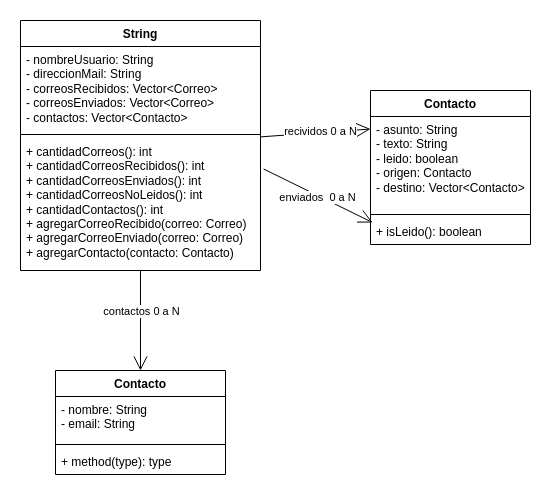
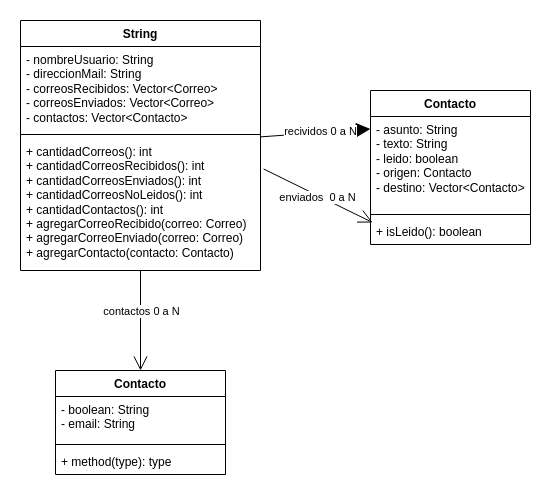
  <mxCell id="0" />
  <mxCell id="1" parent="0" />
  <mxCell id="2" value="Contacto&lt;span style=&quot;color: rgba(0, 0, 0, 0); font-family: monospace; font-size: 0px; font-weight: 400; text-align: start; text-wrap: nowrap;&quot;&gt;%3CmxGraphModel%3E%3Croot%3E%3CmxCell%20id%3D%220%22%2F%3E%3CmxCell%20id%3D%221%22%20parent%3D%220%22%2F%3E%3CmxCell%20id%3D%222%22%20value%3D%22Classname%22%20style%3D%22swimlane%3BfontStyle%3D1%3Balign%3Dcenter%3BverticalAlign%3Dtop%3BchildLayout%3DstackLayout%3Bhorizontal%3D1%3BstartSize%3D26%3BhorizontalStack%3D0%3BresizeParent%3D1%3BresizeParentMax%3D0%3BresizeLast%3D0%3Bcollapsible%3D1%3BmarginBottom%3D0%3BwhiteSpace%3Dwrap%3Bhtml%3D1%3B%22%20vertex%3D%221%22%20parent%3D%221%22%3E%3CmxGeometry%20x%3D%22560%22%20y%3D%2280%22%20width%3D%22160%22%20height%3D%2286%22%20as%3D%22geometry%22%2F%3E%3C%2FmxCell%3E%3CmxCell%20id%3D%223%22%20value%3D%22%2B%20field%3A%20type%22%20style%3D%22text%3BstrokeColor%3Dnone%3BfillColor%3Dnone%3Balign%3Dleft%3BverticalAlign%3Dtop%3BspacingLeft%3D4%3BspacingRight%3D4%3Boverflow%3Dhidden%3Brotatable%3D0%3Bpoints%3D%5B%5B0%2C0.5%5D%2C%5B1%2C0.5%5D%5D%3BportConstraint%3Deastwest%3BwhiteSpace%3Dwrap%3Bhtml%3D1%3B%22%20vertex%3D%221%22%20parent%3D%222%22%3E%3CmxGeometry%20y%3D%2226%22%20width%3D%22160%22%20height%3D%2226%22%20as%3D%22geometry%22%2F%3E%3C%2FmxCell%3E%3CmxCell%20id%3D%224%22%20value%3D%22%22%20style%3D%22line%3BstrokeWidth%3D1%3BfillColor%3Dnone%3Balign%3Dleft%3BverticalAlign%3Dmiddle%3BspacingTop%3D-1%3BspacingLeft%3D3%3BspacingRight%3D3%3Brotatable%3D0%3BlabelPosition%3Dright%3Bpoints%3D%5B%5D%3BportConstraint%3Deastwest%3BstrokeColor%3Dinherit%3B%22%20vertex%3D%221%22%20parent%3D%222%22%3E%3CmxGeometry%20y%3D%2252%22%20width%3D%22160%22%20height%3D%228%22%20as%3D%22geometry%22%2F%3E%3C%2FmxCell%3E%3CmxCell%20id%3D%225%22%20value%3D%22%2B%20method(type)%3A%20type%22%20style%3D%22text%3BstrokeColor%3Dnone%3BfillColor%3Dnone%3Balign%3Dleft%3BverticalAlign%3Dtop%3BspacingLeft%3D4%3BspacingRight%3D4%3Boverflow%3Dhidden%3Brotatable%3D0%3Bpoints%3D%5B%5B0%2C0.5%5D%2C%5B1%2C0.5%5D%5D%3BportConstraint%3Deastwest%3BwhiteSpace%3Dwrap%3Bhtml%3D1%3B%22%20vertex%3D%221%22%20parent%3D%222%22%3E%3CmxGeometry%20y%3D%2260%22%20width%3D%22160%22%20height%3D%2226%22%20as%3D%22geometry%22%2F%3E%3C%2FmxCell%3E%3C%2Froot%3E%3C%2FmxGraphModel%3E&lt;/span&gt;" style="swimlane;fontStyle=1;align=center;verticalAlign=top;childLayout=stackLayout;horizontal=1;startSize=26;horizontalStack=0;resizeParent=1;resizeParentMax=0;resizeLast=0;collapsible=1;marginBottom=0;whiteSpace=wrap;html=1;" parent="1" vertex="1"><mxGeometry x="55" y="370" width="170" height="104" as="geometry" /></mxCell>
- <mxCell id="3" value="- nombre: String&amp;nbsp;&lt;div&gt;- email: String &lt;/div&gt;" style="text;strokeColor=none;fillColor=none;align=left;verticalAlign=top;spacingLeft=4;spacingRight=4;overflow=hidden;rotatable=0;points=[[0,0.5],[1,0.5]];portConstraint=eastwest;whiteSpace=wrap;html=1;" parent="2" vertex="1"><mxGeometry y="26" width="170" height="44" as="geometry" /></mxCell>
+ <mxCell id="3" value="- boolean: String&amp;nbsp;&lt;div&gt;- email: String &lt;/div&gt;" style="text;strokeColor=none;fillColor=none;align=left;verticalAlign=top;spacingLeft=4;spacingRight=4;overflow=hidden;rotatable=0;points=[[0,0.5],[1,0.5]];portConstraint=eastwest;whiteSpace=wrap;html=1;" parent="2" vertex="1"><mxGeometry y="26" width="170" height="44" as="geometry" /></mxCell>
  <mxCell id="4" value="" style="line;strokeWidth=1;fillColor=none;align=left;verticalAlign=middle;spacingTop=-1;spacingLeft=3;spacingRight=3;rotatable=0;labelPosition=right;points=[];portConstraint=eastwest;strokeColor=inherit;" parent="2" vertex="1"><mxGeometry y="70" width="170" height="8" as="geometry" /></mxCell>
  <mxCell id="5" value="+ method(type): type" style="text;strokeColor=none;fillColor=none;align=left;verticalAlign=top;spacingLeft=4;spacingRight=4;overflow=hidden;rotatable=0;points=[[0,0.5],[1,0.5]];portConstraint=eastwest;whiteSpace=wrap;html=1;" parent="2" vertex="1"><mxGeometry y="78" width="170" height="26" as="geometry" /></mxCell>
- <mxCell id="6" value="" style="endArrow=open;endFill=1;endSize=12;html=1;rounded=0;entryX=0;entryY=0.25;entryDx=0;entryDy=0;" parent="1" source="8" target="12" edge="1"><mxGeometry width="160" relative="1" as="geometry"><mxPoint x="290" y="130" as="sourcePoint" /><mxPoint x="190" y="-70" as="targetPoint" /></mxGeometry></mxCell>
+ <mxCell id="6" value="" style="endArrow=block;endFill=1;endSize=12;html=1;rounded=0;entryX=0;entryY=0.25;entryDx=0;entryDy=0;" parent="1" source="8" target="12" edge="1"><mxGeometry width="160" relative="1" as="geometry"><mxPoint x="290" y="130" as="sourcePoint" /><mxPoint x="190" y="-70" as="targetPoint" /></mxGeometry></mxCell>
  <mxCell id="7" value="recividos 0 a N" style="edgeLabel;html=1;align=center;verticalAlign=middle;resizable=0;points=[];" parent="6" vertex="1" connectable="0"><mxGeometry x="0.087" y="3" relative="1" as="geometry"><mxPoint y="1" as="offset" /></mxGeometry></mxCell>
  <mxCell id="8" value="String" style="swimlane;fontStyle=1;align=center;verticalAlign=top;childLayout=stackLayout;horizontal=1;startSize=26;horizontalStack=0;resizeParent=1;resizeParentMax=0;resizeLast=0;collapsible=1;marginBottom=0;whiteSpace=wrap;html=1;" parent="1" vertex="1"><mxGeometry x="20" y="20" width="240" height="250" as="geometry" /></mxCell>
  <mxCell id="9" value="- nombreUsuario: String&lt;br&gt;- direccionMail: String&lt;br&gt;- correosRecibidos: Vector&amp;lt;Correo&amp;gt;&amp;nbsp;&lt;br&gt;- correosEnviados: Vector&amp;lt;Correo&amp;gt;&lt;br&gt;- contactos: Vector&amp;lt;Contacto&amp;gt;" style="text;strokeColor=none;fillColor=none;align=left;verticalAlign=top;spacingLeft=4;spacingRight=4;overflow=hidden;rotatable=0;points=[[0,0.5],[1,0.5]];portConstraint=eastwest;whiteSpace=wrap;html=1;" parent="8" vertex="1"><mxGeometry y="26" width="240" height="84" as="geometry" /></mxCell>
  <mxCell id="10" value="" style="line;strokeWidth=1;fillColor=none;align=left;verticalAlign=middle;spacingTop=-1;spacingLeft=3;spacingRight=3;rotatable=0;labelPosition=right;points=[];portConstraint=eastwest;strokeColor=inherit;" parent="8" vertex="1"><mxGeometry y="110" width="240" height="8" as="geometry" /></mxCell>
  <mxCell id="11" value="+ cantidadCorreos(): int&lt;br&gt;+ cantidadCorreosRecibidos(): int&lt;br&gt;+ cantidadCorreosEnviados(): int&lt;br&gt;+ cantidadCorreosNoLeidos(): int&lt;br&gt;+ cantidadContactos(): int&lt;br&gt;+ agregarCorreoRecibido(correo: Correo)&lt;br&gt;+ agregarCorreoEnviado(correo: Correo)&lt;br&gt;+ agregarContacto(contacto: Contacto)" style="text;strokeColor=none;fillColor=none;align=left;verticalAlign=top;spacingLeft=4;spacingRight=4;overflow=hidden;rotatable=0;points=[[0,0.5],[1,0.5]];portConstraint=eastwest;whiteSpace=wrap;html=1;" parent="8" vertex="1"><mxGeometry y="118" width="240" height="132" as="geometry" /></mxCell>
  <mxCell id="12" value="Contacto" style="swimlane;fontStyle=1;align=center;verticalAlign=top;childLayout=stackLayout;horizontal=1;startSize=26;horizontalStack=0;resizeParent=1;resizeParentMax=0;resizeLast=0;collapsible=1;marginBottom=0;whiteSpace=wrap;html=1;" parent="1" vertex="1"><mxGeometry x="370" y="90" width="160" height="154" as="geometry"><mxRectangle x="520" y="220" width="80" height="30" as="alternateBounds" /></mxGeometry></mxCell>
  <mxCell id="13" value="- asunto: String&lt;br&gt;- texto: String&lt;br&gt;- leido: boolean&lt;br&gt;- origen: Contacto&lt;br&gt;- destino: Vector&amp;lt;Contacto&amp;gt;" style="text;strokeColor=none;fillColor=none;align=left;verticalAlign=top;spacingLeft=4;spacingRight=4;overflow=hidden;rotatable=0;points=[[0,0.5],[1,0.5]];portConstraint=eastwest;whiteSpace=wrap;html=1;" parent="12" vertex="1"><mxGeometry y="26" width="160" height="94" as="geometry" /></mxCell>
  <mxCell id="14" value="" style="line;strokeWidth=1;fillColor=none;align=left;verticalAlign=middle;spacingTop=-1;spacingLeft=3;spacingRight=3;rotatable=0;labelPosition=right;points=[];portConstraint=eastwest;strokeColor=inherit;" parent="12" vertex="1"><mxGeometry y="120" width="160" height="8" as="geometry" /></mxCell>
  <mxCell id="15" value="+ isLeido(): boolean" style="text;strokeColor=none;fillColor=none;align=left;verticalAlign=top;spacingLeft=4;spacingRight=4;overflow=hidden;rotatable=0;points=[[0,0.5],[1,0.5]];portConstraint=eastwest;whiteSpace=wrap;html=1;" parent="12" vertex="1"><mxGeometry y="128" width="160" height="26" as="geometry" /></mxCell>
  <mxCell id="16" value="" style="endArrow=open;endFill=1;endSize=12;html=1;rounded=0;exitX=1.013;exitY=0.231;exitDx=0;exitDy=0;exitPerimeter=0;entryX=0.013;entryY=0.154;entryDx=0;entryDy=0;entryPerimeter=0;" parent="1" source="11" target="15" edge="1"><mxGeometry width="160" relative="1" as="geometry"><mxPoint x="40" y="-60" as="sourcePoint" /><mxPoint x="320" y="220" as="targetPoint" /></mxGeometry></mxCell>
  <mxCell id="17" value="enviados&amp;nbsp; 0 a N" style="edgeLabel;html=1;align=center;verticalAlign=middle;resizable=0;points=[];" parent="16" vertex="1" connectable="0"><mxGeometry x="-0.014" y="-2" relative="1" as="geometry"><mxPoint as="offset" /></mxGeometry></mxCell>
  <mxCell id="18" value="" style="endArrow=open;endFill=1;endSize=12;html=1;rounded=0;" parent="1" source="8" target="2" edge="1"><mxGeometry width="160" relative="1" as="geometry"><mxPoint x="300" y="290" as="sourcePoint" /><mxPoint x="460" y="290" as="targetPoint" /></mxGeometry></mxCell>
  <mxCell id="19" value="contactos 0 a N" style="edgeLabel;html=1;align=center;verticalAlign=middle;resizable=0;points=[];" parent="18" vertex="1" connectable="0"><mxGeometry x="-0.209" relative="1" as="geometry"><mxPoint as="offset" /></mxGeometry></mxCell>
